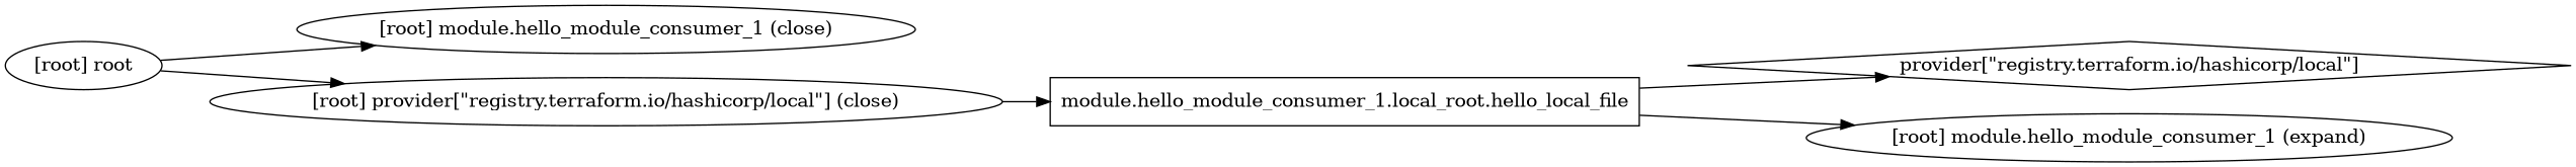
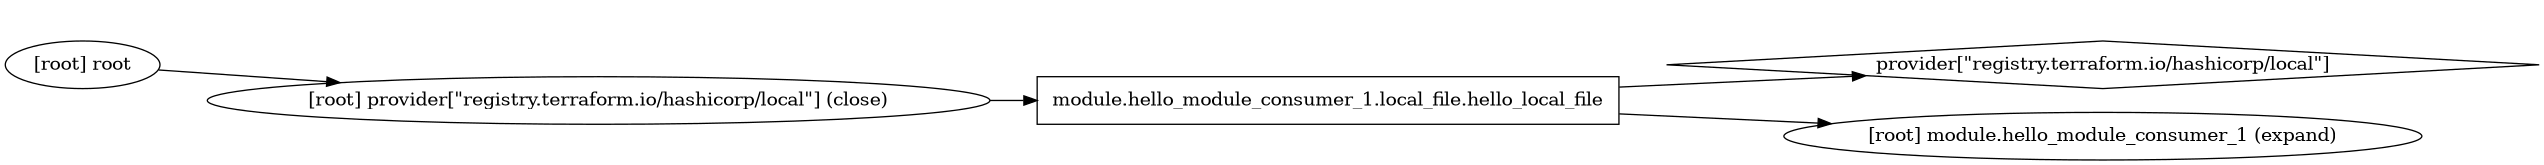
  digraph {
    compound=true
    newrank=true
    rankdir=LR
-   n1 [label="module.hello_module_consumer_1.local_root.hello_local_file" shape=box]
+   n1 [label="module.hello_module_consumer_1.local_file.hello_local_file" shape=box]
    n2 [label="provider[\"registry.terraform.io/hashicorp/local\"]" shape=diamond]
    "[root] module.hello_module_consumer_1 (expand)"
-   "[root] module.hello_module_consumer_1 (close)"
    "[root] provider[\"registry.terraform.io/hashicorp/local\"] (close)"
    "[root] root"
    subgraph sub_1 {
      n1
      n2
      "[root] module.hello_module_consumer_1 (expand)"
-     "[root] module.hello_module_consumer_1 (close)"
      "[root] provider[\"registry.terraform.io/hashicorp/local\"] (close)"
      "[root] root"
    }
    n1 -> n2
    n1 -> "[root] module.hello_module_consumer_1 (expand)"
    "[root] provider[\"registry.terraform.io/hashicorp/local\"] (close)" -> n1
-   "[root] root" -> "[root] module.hello_module_consumer_1 (close)"
    "[root] root" -> "[root] provider[\"registry.terraform.io/hashicorp/local\"] (close)"
  }
